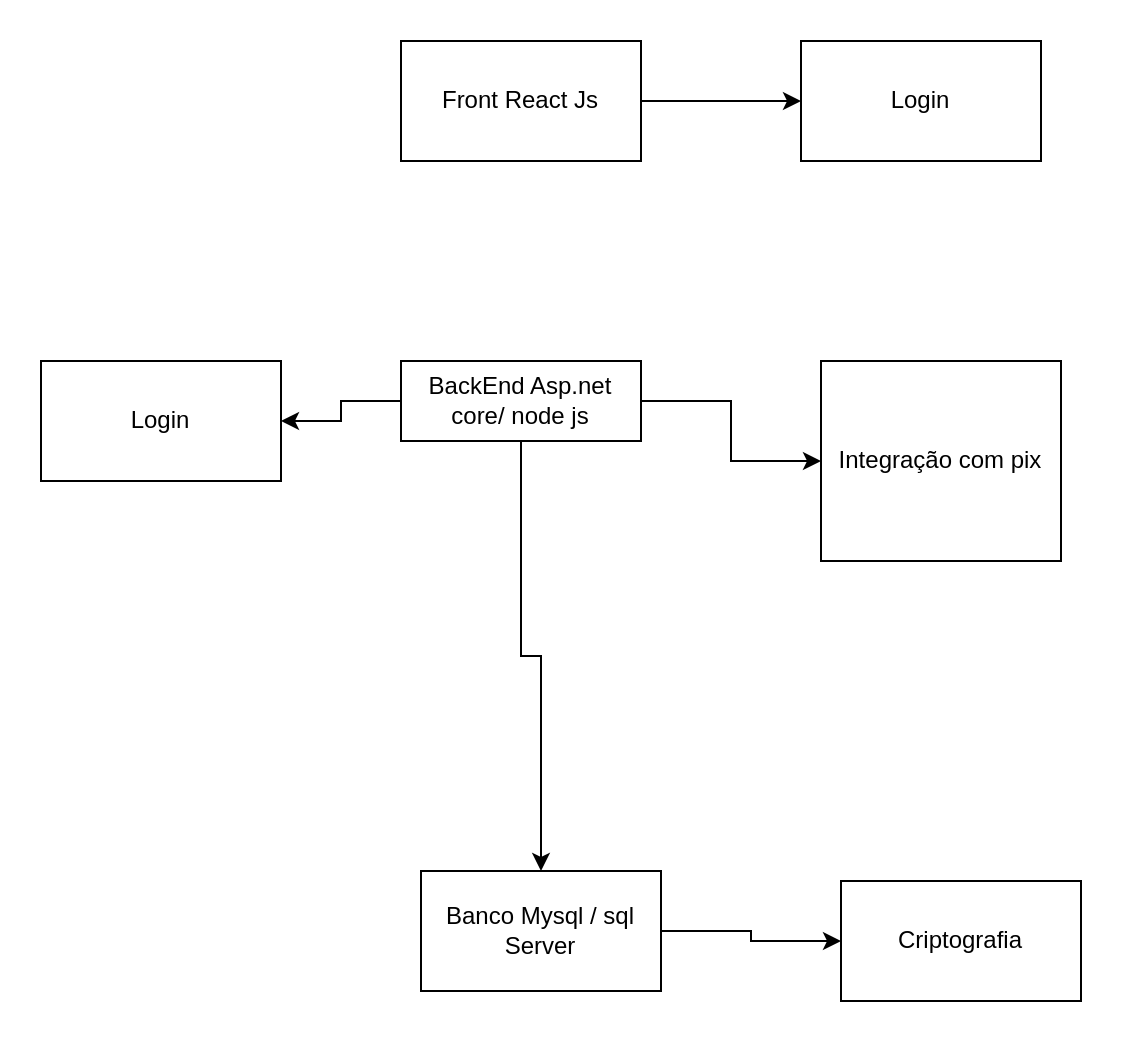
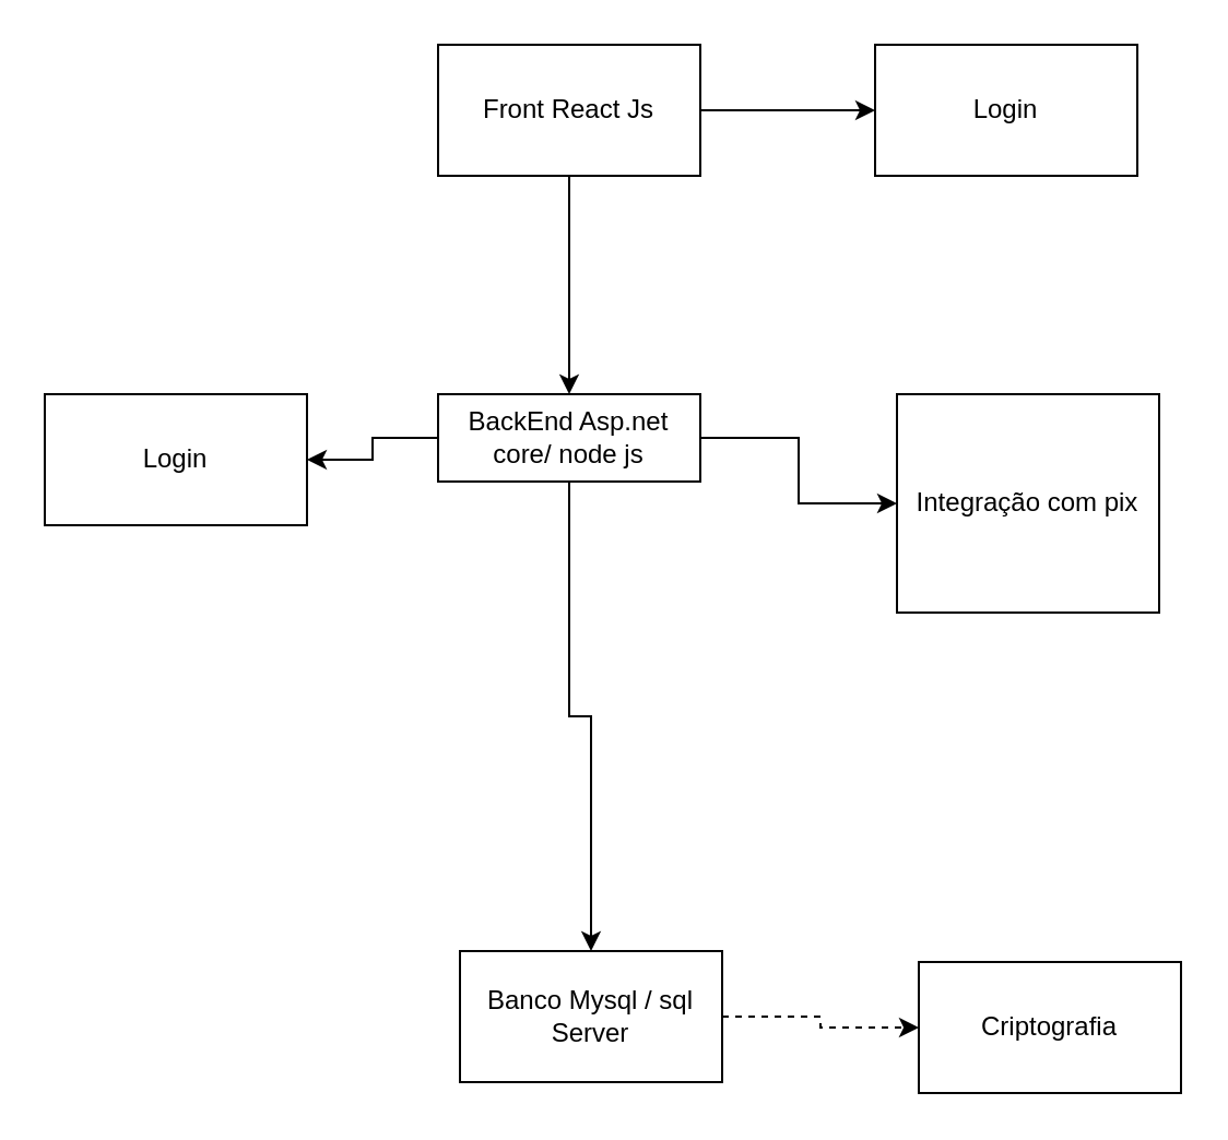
  <mxCell id="0" />
  <mxCell id="1" parent="0" />
  <mxCell id="2" value="" style="edgeStyle=orthogonalEdgeStyle;rounded=0;orthogonalLoop=1;jettySize=auto;html=1;" edge="1" parent="1" source="3" target="12"><mxGeometry relative="1" as="geometry" /></mxCell>
  <mxCell id="3" value="Front React Js" style="rounded=0;whiteSpace=wrap;html=1;" vertex="1" parent="1"><mxGeometry x="200" y="20" width="120" height="60" as="geometry" /></mxCell>
+ <mxCell id="4" value="" style="edgeStyle=orthogonalEdgeStyle;rounded=0;orthogonalLoop=1;jettySize=auto;html=1;" edge="1" parent="1" source="3" target="8"><mxGeometry relative="1" as="geometry"><mxPoint x="260" y="80" as="sourcePoint" /><mxPoint x="230" y="310" as="targetPoint" /><Array as="points" /></mxGeometry></mxCell>
  <mxCell id="5" value="" style="edgeStyle=orthogonalEdgeStyle;rounded=0;orthogonalLoop=1;jettySize=auto;html=1;" edge="1" parent="1" source="8" target="10"><mxGeometry relative="1" as="geometry" /></mxCell>
  <mxCell id="6" value="" style="edgeStyle=orthogonalEdgeStyle;rounded=0;orthogonalLoop=1;jettySize=auto;html=1;entryX=0;entryY=0.5;entryDx=0;entryDy=0;" edge="1" parent="1" source="8" target="11"><mxGeometry relative="1" as="geometry"><mxPoint x="480" y="220" as="targetPoint" /></mxGeometry></mxCell>
  <mxCell id="7" value="" style="edgeStyle=orthogonalEdgeStyle;rounded=0;orthogonalLoop=1;jettySize=auto;html=1;" edge="1" parent="1" source="8" target="14"><mxGeometry relative="1" as="geometry" /></mxCell>
  <mxCell id="8" value="BackEnd Asp.net core/ node js" style="rounded=0;whiteSpace=wrap;html=1;" vertex="1" parent="1"><mxGeometry x="200" y="180" width="120" height="40" as="geometry" /></mxCell>
- <mxCell id="9" value="" style="edgeStyle=orthogonalEdgeStyle;rounded=0;orthogonalLoop=1;jettySize=auto;html=1;" edge="1" parent="1" source="10" target="13"><mxGeometry relative="1" as="geometry" /></mxCell>
+ <mxCell id="9" value="" style="edgeStyle=orthogonalEdgeStyle;rounded=0;orthogonalLoop=1;jettySize=auto;html=1;dashed=1;" edge="1" parent="1" source="10" target="13"><mxGeometry relative="1" as="geometry" /></mxCell>
  <mxCell id="10" value="Banco Mysql / sql Server&lt;br&gt;" style="whiteSpace=wrap;html=1;rounded=0;" vertex="1" parent="1"><mxGeometry x="210" y="435" width="120" height="60" as="geometry" /></mxCell>
  <mxCell id="11" value="Integração com pix&lt;br&gt;" style="whiteSpace=wrap;html=1;rounded=0;" vertex="1" parent="1"><mxGeometry x="410" y="180" width="120" height="100" as="geometry" /></mxCell>
  <mxCell id="12" value="Login&lt;br&gt;" style="whiteSpace=wrap;html=1;rounded=0;" vertex="1" parent="1"><mxGeometry x="400" y="20" width="120" height="60" as="geometry" /></mxCell>
  <mxCell id="13" value="Criptografia&lt;br&gt;" style="whiteSpace=wrap;html=1;rounded=0;" vertex="1" parent="1"><mxGeometry x="420" y="440" width="120" height="60" as="geometry" /></mxCell>
  <mxCell id="14" value="Login&lt;br&gt;" style="whiteSpace=wrap;html=1;rounded=0;" vertex="1" parent="1"><mxGeometry x="20" y="180" width="120" height="60" as="geometry" /></mxCell>
